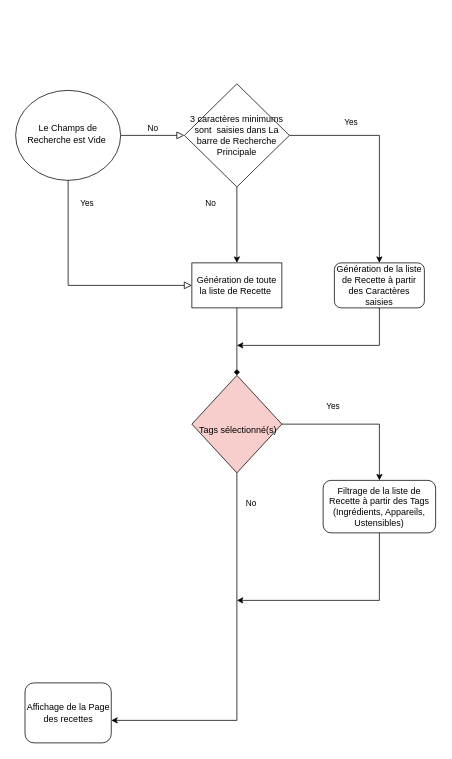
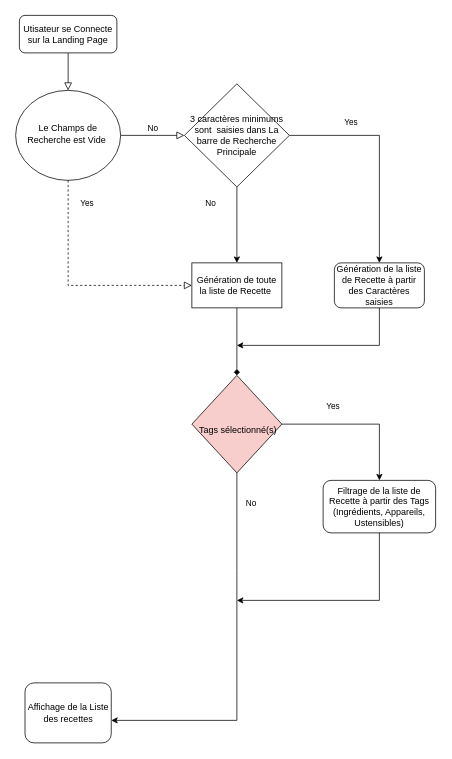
  <mxCell id="0" />
  <mxCell id="1" parent="0" />
+ <mxCell id="2" value="" style="rounded=0;html=1;jettySize=auto;orthogonalLoop=1;fontSize=11;endArrow=block;endFill=0;endSize=8;strokeWidth=1;shadow=0;labelBackgroundColor=none;edgeStyle=orthogonalEdgeStyle;" parent="1" source="3" target="5" edge="1"><mxGeometry relative="1" as="geometry" /></mxCell>
+ <mxCell id="3" value="Utisateur se Connecte&lt;br&gt;sur la Landing Page" style="rounded=1;whiteSpace=wrap;html=1;fontSize=12;glass=0;strokeWidth=1;shadow=0;" parent="1" vertex="1"><mxGeometry x="25" y="20" width="130" height="50" as="geometry" /></mxCell>
  <mxCell id="4" value="No" style="edgeStyle=orthogonalEdgeStyle;rounded=0;html=1;jettySize=auto;orthogonalLoop=1;fontSize=11;endArrow=block;endFill=0;endSize=8;strokeWidth=1;shadow=0;labelBackgroundColor=none;entryX=0;entryY=0.5;entryDx=0;entryDy=0;" parent="1" source="5" target="8" edge="1"><mxGeometry y="10" relative="1" as="geometry"><mxPoint as="offset" /><mxPoint x="275" y="240" as="targetPoint" /></mxGeometry></mxCell>
  <mxCell id="5" value="Le Champs de Recherche est Vide&amp;nbsp;" style="ellipse;whiteSpace=wrap;html=1;shadow=0;fontFamily=Helvetica;fontSize=12;align=center;strokeWidth=1;spacing=6;spacingTop=-4;" parent="1" vertex="1"><mxGeometry x="20" y="120" width="140" height="120" as="geometry" /></mxCell>
  <mxCell id="6" value="" style="group" vertex="1" connectable="0" parent="1"><mxGeometry x="32.5" y="910" width="115" height="80" as="geometry" /></mxCell>
- <mxCell id="7" value="Affichage de la Page des recettes" style="rounded=1;whiteSpace=wrap;html=1;" vertex="1" parent="6"><mxGeometry width="115" height="80" as="geometry" /></mxCell>
+ <mxCell id="7" value="Affichage de la Liste des recettes" style="rounded=1;whiteSpace=wrap;html=1;" vertex="1" parent="6"><mxGeometry width="115" height="80" as="geometry" /></mxCell>
  <mxCell id="8" value="3 caractères minimums sont&amp;nbsp; saisies dans La barre de Recherche Principale" style="rhombus;whiteSpace=wrap;html=1;" vertex="1" parent="1"><mxGeometry x="245" y="111.25" width="140" height="137.5" as="geometry" /></mxCell>
- <mxCell id="9" value="Yes" style="rounded=0;html=1;jettySize=auto;orthogonalLoop=1;fontSize=11;endArrow=block;endFill=0;endSize=8;strokeWidth=1;shadow=0;labelBackgroundColor=none;edgeStyle=orthogonalEdgeStyle;entryX=0;entryY=0.5;entryDx=0;entryDy=0;" parent="1" source="5" target="17" edge="1"><mxGeometry x="-0.803" y="25" relative="1" as="geometry"><mxPoint as="offset" /><mxPoint x="145" y="500" as="targetPoint" /><Array as="points"><mxPoint x="90" y="380" /></Array></mxGeometry></mxCell>
+ <mxCell id="9" value="Yes" style="rounded=0;html=1;jettySize=auto;orthogonalLoop=1;fontSize=11;endArrow=block;endFill=0;endSize=8;strokeWidth=1;shadow=0;labelBackgroundColor=none;edgeStyle=orthogonalEdgeStyle;entryX=0;entryY=0.5;entryDx=0;entryDy=0;dashed=1;" parent="1" source="5" target="17" edge="1"><mxGeometry x="-0.803" y="25" relative="1" as="geometry"><mxPoint as="offset" /><mxPoint x="145" y="500" as="targetPoint" /><Array as="points"><mxPoint x="90" y="380" /></Array></mxGeometry></mxCell>
  <mxCell id="10" value="" style="endArrow=classic;html=1;rounded=0;exitX=0.5;exitY=1;exitDx=0;exitDy=0;" edge="1" parent="1" source="8" target="17"><mxGeometry width="50" height="50" relative="1" as="geometry"><mxPoint x="415" y="140" as="sourcePoint" /><mxPoint x="575" y="350" as="targetPoint" /><Array as="points" /></mxGeometry></mxCell>
  <mxCell id="11" value="No&lt;br&gt;" style="edgeLabel;html=1;align=center;verticalAlign=middle;resizable=0;points=[];" vertex="1" connectable="0" parent="10"><mxGeometry x="-0.563" relative="1" as="geometry"><mxPoint x="-36" y="-1" as="offset" /></mxGeometry></mxCell>
  <mxCell id="12" value="" style="endArrow=classic;html=1;rounded=0;exitX=1;exitY=0.5;exitDx=0;exitDy=0;" edge="1" parent="1" source="8" target="14"><mxGeometry width="50" height="50" relative="1" as="geometry"><mxPoint x="655" y="130" as="sourcePoint" /><mxPoint x="345" y="430" as="targetPoint" /><Array as="points"><mxPoint x="505" y="180" /></Array></mxGeometry></mxCell>
  <mxCell id="13" value="Yes" style="edgeLabel;html=1;align=center;verticalAlign=middle;resizable=0;points=[];" vertex="1" connectable="0" parent="12"><mxGeometry x="-0.21" y="-2" relative="1" as="geometry"><mxPoint x="-34" y="-21" as="offset" /></mxGeometry></mxCell>
  <mxCell id="14" value="Génération de la liste de Recette à partir des Caractères saisies" style="rounded=1;whiteSpace=wrap;html=1;" vertex="1" parent="1"><mxGeometry x="445" y="350" width="120" height="60" as="geometry" /></mxCell>
  <mxCell id="15" value="Filtrage de la liste de Recette à partir des Tags (Ingrédients, Appareils, Ustensibles)" style="rounded=1;whiteSpace=wrap;html=1;" vertex="1" parent="1"><mxGeometry x="430" y="640" width="150" height="70" as="geometry" /></mxCell>
  <mxCell id="16" value="" style="endArrow=classic;html=1;rounded=0;exitX=0.5;exitY=1;exitDx=0;exitDy=0;" edge="1" parent="1" source="14"><mxGeometry width="50" height="50" relative="1" as="geometry"><mxPoint x="265" y="470" as="sourcePoint" /><mxPoint x="315" y="460" as="targetPoint" /><Array as="points"><mxPoint x="505" y="460" /></Array></mxGeometry></mxCell>
  <mxCell id="17" value="Génération de toute la liste de Recette&amp;nbsp;" style="whiteSpace=wrap;html=1;rounded=0;" vertex="1" parent="1"><mxGeometry x="255" y="350" width="120" height="60" as="geometry" /></mxCell>
  <mxCell id="18" value="" style="endArrow=diamond;html=1;rounded=0;exitX=0.5;exitY=1;exitDx=0;exitDy=0;entryX=0.5;entryY=0;entryDx=0;entryDy=0;" edge="1" parent="1" source="17" target="19"><mxGeometry width="50" height="50" relative="1" as="geometry"><mxPoint x="245" y="490" as="sourcePoint" /><mxPoint x="545" y="480" as="targetPoint" /><Array as="points" /></mxGeometry></mxCell>
  <mxCell id="19" value="&lt;br&gt;&amp;nbsp;Tags sélectionné(s)" style="rhombus;whiteSpace=wrap;html=1;fillColor=#f8cecc;" vertex="1" parent="1"><mxGeometry x="255" y="500" width="120" height="130" as="geometry" /></mxCell>
  <mxCell id="20" value="" style="endArrow=classic;html=1;rounded=0;entryX=0.5;entryY=0;entryDx=0;entryDy=0;exitX=1;exitY=0.5;exitDx=0;exitDy=0;" edge="1" parent="1" source="19" target="15"><mxGeometry width="50" height="50" relative="1" as="geometry"><mxPoint x="475" y="660" as="sourcePoint" /><mxPoint x="395" y="580" as="targetPoint" /><Array as="points"><mxPoint x="505" y="565" /></Array></mxGeometry></mxCell>
  <mxCell id="21" value="Yes" style="edgeLabel;html=1;align=center;verticalAlign=middle;resizable=0;points=[];" vertex="1" connectable="0" parent="20"><mxGeometry x="-0.309" y="4" relative="1" as="geometry"><mxPoint x="-4" y="-21" as="offset" /></mxGeometry></mxCell>
  <mxCell id="22" value="" style="endArrow=classic;html=1;rounded=0;entryX=1;entryY=0.5;entryDx=0;entryDy=0;exitX=0.5;exitY=1;exitDx=0;exitDy=0;" edge="1" parent="1" source="19"><mxGeometry width="50" height="50" relative="1" as="geometry"><mxPoint x="315" y="640" as="sourcePoint" /><mxPoint x="147.5" y="960" as="targetPoint" /><Array as="points"><mxPoint x="315" y="760" /><mxPoint x="315" y="960" /></Array></mxGeometry></mxCell>
  <mxCell id="23" value="No" style="edgeLabel;html=1;align=center;verticalAlign=middle;resizable=0;points=[];" vertex="1" connectable="0" parent="22"><mxGeometry x="0.389" y="-1" relative="1" as="geometry"><mxPoint x="34" y="-289" as="offset" /></mxGeometry></mxCell>
  <mxCell id="24" value="" style="endArrow=classic;html=1;rounded=0;exitX=0.5;exitY=1;exitDx=0;exitDy=0;" edge="1" parent="1" source="15"><mxGeometry width="50" height="50" relative="1" as="geometry"><mxPoint x="245" y="950" as="sourcePoint" /><mxPoint x="315" y="800" as="targetPoint" /><Array as="points"><mxPoint x="505" y="800" /></Array></mxGeometry></mxCell>
